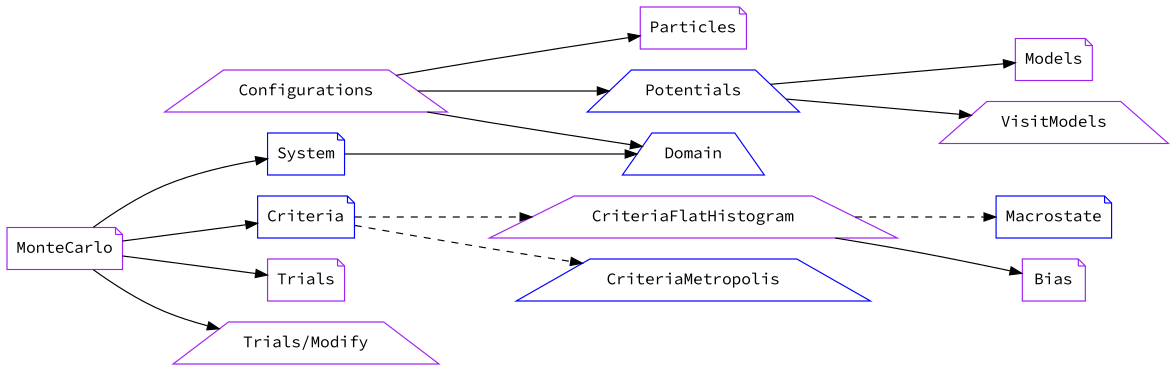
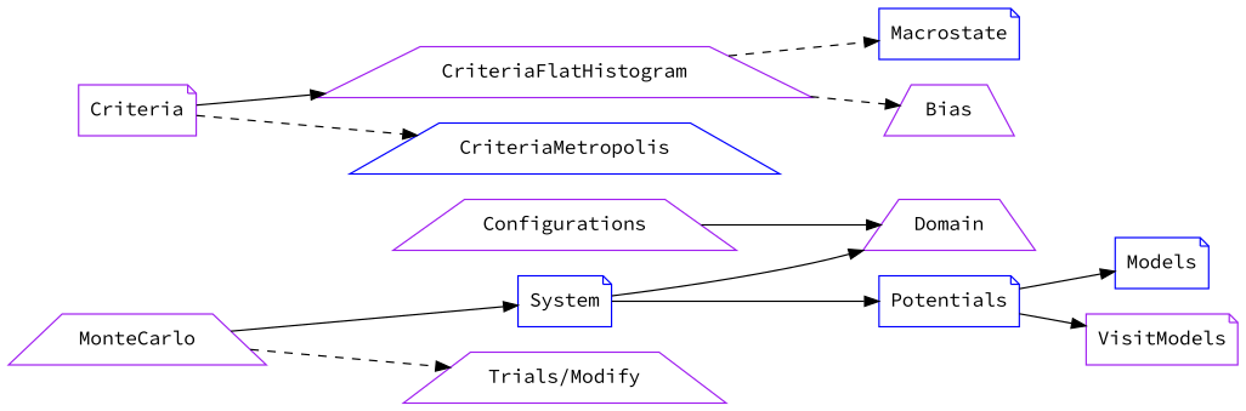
  digraph {
    fontname="Source Code Pro"
    rankdir=LR
    node [color=purple fontname="Source Code Pro" shape=note]
    edge [fontname="Source Code Pro"]
    n1 [label=Configurations shape=trapezium]
-   Particles
-   Domain [color=blue shape=trapezium]
-   n4 [color=blue label=Potentials shape=trapezium]
-   Models
-   VisitModels [shape=trapezium]
+   Domain [shape=trapezium]
+   n4 [color=blue label=Potentials]
+   Models [color=blue]
+   VisitModels
    n7 [color=blue label=System]
-   n8 [color=blue label=Criteria]
+   n8 [label=Criteria]
    n9 [label=CriteriaFlatHistogram shape=trapezium]
    CriteriaMetropolis [color=blue shape=trapezium]
    Macrostate [color=blue]
-   Bias
-   n13 [label=Trials]
+   Bias [shape=trapezium]
    n14 [label="Trials/Modify" shape=trapezium]
-   n15 [label=MonteCarlo]
-   n1 -> Particles
+   n15 [label=MonteCarlo shape=trapezium]
    n1 -> Domain
    n4 -> Models
    n4 -> VisitModels
    n7 -> Domain
-   n1 -> n4
-   n8 -> n9 [style=dashed]
+   n7 -> n4
+   n8 -> n9 [style=solid]
    n8 -> CriteriaMetropolis [style=dashed]
    n9 -> Macrostate [style=dashed]
-   n9 -> Bias
+   n9 -> Bias [style=dashed]
    n15 -> n7
-   n15 -> n8
-   n15 -> n13
-   n15 -> n14
+   n15 -> n14 [style=dashed]
  }
